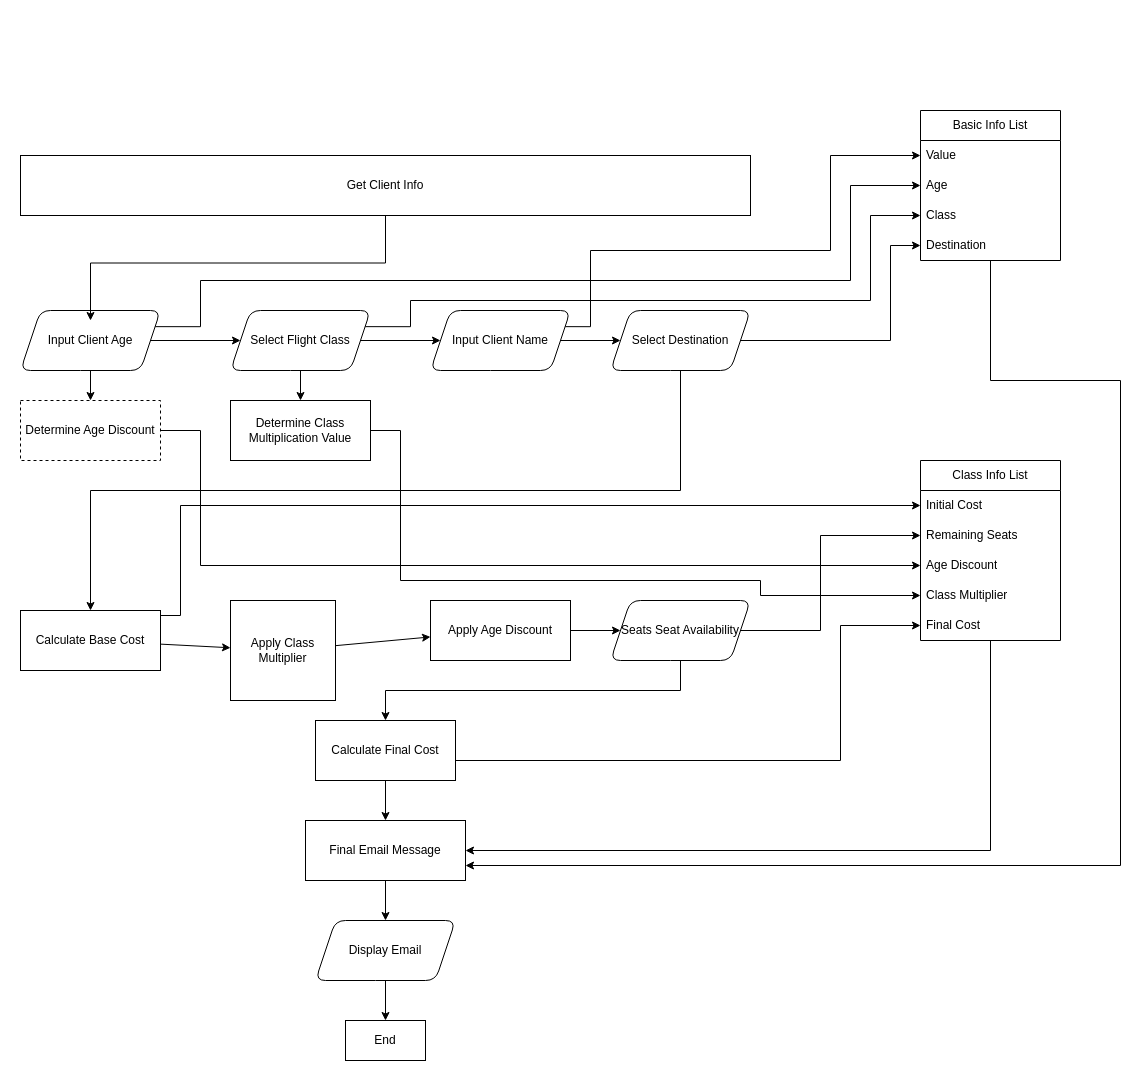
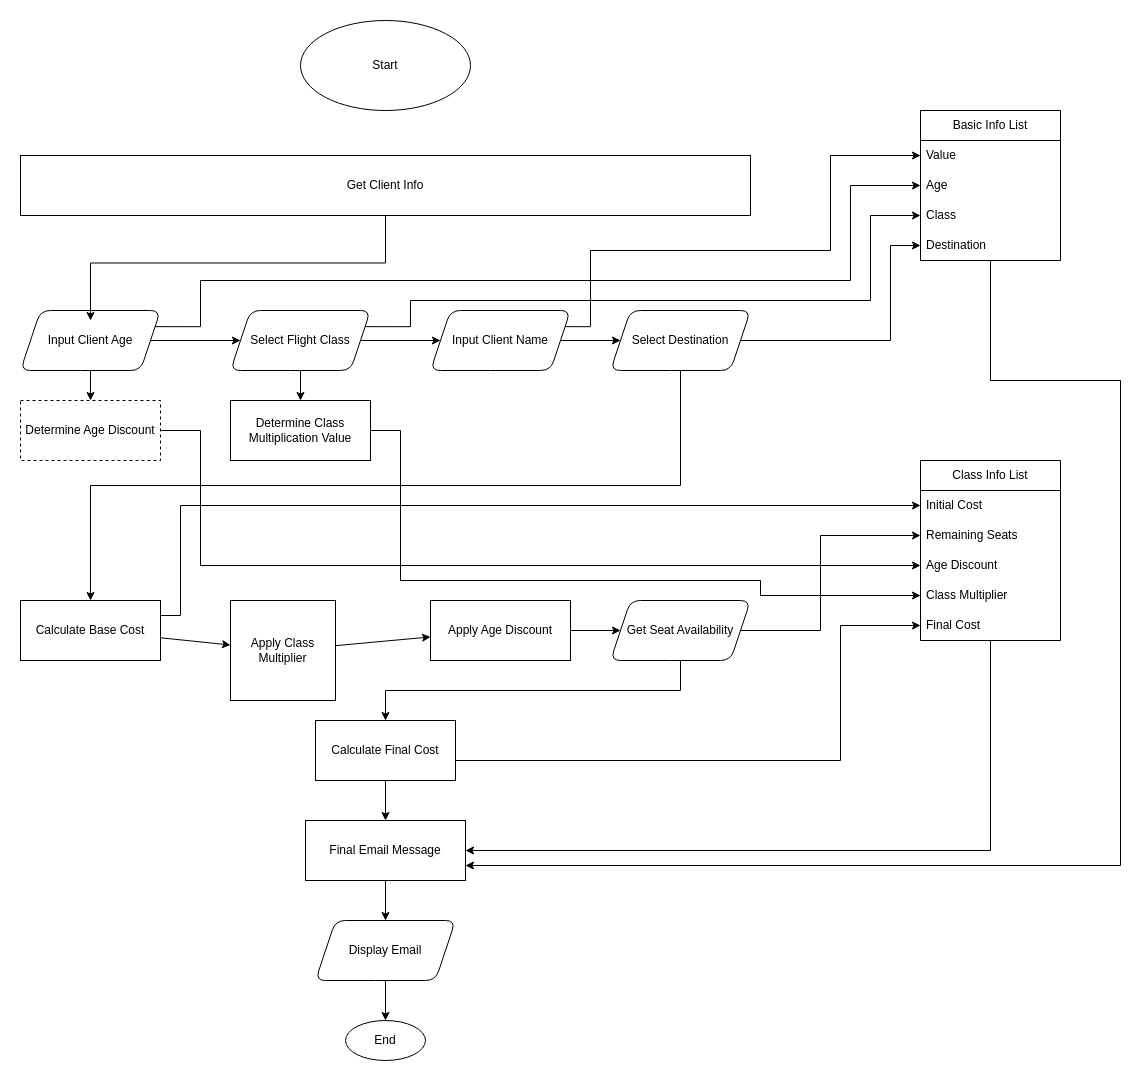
  <mxCell id="0" />
  <mxCell id="1" parent="0" />
+ <mxCell id="2" value="Start" style="ellipse;whiteSpace=wrap;html=1;" parent="1" vertex="1"><mxGeometry x="300" y="20" width="170" height="90" as="geometry" /></mxCell>
  <mxCell id="3" style="edgeStyle=orthogonalEdgeStyle;rounded=0;orthogonalLoop=1;jettySize=auto;html=1;exitX=0.5;exitY=1;exitDx=0;exitDy=0;entryX=0.5;entryY=0;entryDx=0;entryDy=0;" edge="1" parent="1" source="5" target="44"><mxGeometry relative="1" as="geometry" /></mxCell>
  <mxCell id="4" style="edgeStyle=orthogonalEdgeStyle;rounded=0;orthogonalLoop=1;jettySize=auto;html=1;exitX=1;exitY=0.25;exitDx=0;exitDy=0;entryX=0;entryY=0.5;entryDx=0;entryDy=0;" edge="1" parent="1" source="5" target="35"><mxGeometry relative="1" as="geometry"><Array as="points"><mxPoint x="200" y="326" /><mxPoint x="200" y="280" /><mxPoint x="850" y="280" /><mxPoint x="850" y="185" /></Array></mxGeometry></mxCell>
  <mxCell id="5" value="Input Client Age" style="rounded=1;whiteSpace=wrap;html=1;shape=parallelogram;perimeter=parallelogramPerimeter;fixedSize=1;" parent="1" vertex="1"><mxGeometry x="20" y="310" width="140" height="60" as="geometry" /></mxCell>
  <mxCell id="6" style="edgeStyle=orthogonalEdgeStyle;rounded=0;orthogonalLoop=1;jettySize=auto;html=1;exitX=0.5;exitY=1;exitDx=0;exitDy=0;entryX=0.5;entryY=0;entryDx=0;entryDy=0;" edge="1" parent="1" source="8" target="46"><mxGeometry relative="1" as="geometry" /></mxCell>
  <mxCell id="7" style="edgeStyle=orthogonalEdgeStyle;rounded=0;orthogonalLoop=1;jettySize=auto;html=1;exitX=1;exitY=0.25;exitDx=0;exitDy=0;entryX=0;entryY=0.5;entryDx=0;entryDy=0;" edge="1" parent="1" source="8" target="36"><mxGeometry relative="1" as="geometry"><Array as="points"><mxPoint x="410" y="326" /><mxPoint x="410" y="300" /><mxPoint x="870" y="300" /><mxPoint x="870" y="215" /></Array></mxGeometry></mxCell>
  <mxCell id="8" value="Select Flight Class" style="rounded=1;whiteSpace=wrap;html=1;shape=parallelogram;perimeter=parallelogramPerimeter;fixedSize=1;" parent="1" vertex="1"><mxGeometry x="230" y="310" width="140" height="60" as="geometry" /></mxCell>
  <mxCell id="9" style="edgeStyle=orthogonalEdgeStyle;rounded=0;orthogonalLoop=1;jettySize=auto;html=1;exitX=0.5;exitY=1;exitDx=0;exitDy=0;entryX=0.5;entryY=0;entryDx=0;entryDy=0;" edge="1" parent="1" source="11" target="13"><mxGeometry relative="1" as="geometry" /></mxCell>
  <mxCell id="10" style="edgeStyle=orthogonalEdgeStyle;rounded=0;orthogonalLoop=1;jettySize=auto;html=1;exitX=1;exitY=0.5;exitDx=0;exitDy=0;entryX=0;entryY=0.5;entryDx=0;entryDy=0;" edge="1" parent="1" source="11" target="37"><mxGeometry relative="1" as="geometry"><Array as="points"><mxPoint x="890" y="340" /><mxPoint x="890" y="245" /></Array></mxGeometry></mxCell>
  <mxCell id="11" value="Select Destination" style="rounded=1;whiteSpace=wrap;html=1;shape=parallelogram;perimeter=parallelogramPerimeter;fixedSize=1;" parent="1" vertex="1"><mxGeometry x="610" y="310" width="140" height="60" as="geometry" /></mxCell>
  <mxCell id="12" style="edgeStyle=orthogonalEdgeStyle;rounded=0;orthogonalLoop=1;jettySize=auto;html=1;exitX=1;exitY=0.25;exitDx=0;exitDy=0;entryX=0;entryY=0.5;entryDx=0;entryDy=0;" edge="1" parent="1" source="13" target="49"><mxGeometry relative="1" as="geometry"><Array as="points"><mxPoint x="180" y="615" /><mxPoint x="180" y="505" /></Array></mxGeometry></mxCell>
- <mxCell id="13" value="Calculate Base Cost" style="rounded=0;whiteSpace=wrap;html=1;" parent="1" vertex="1"><mxGeometry x="20" y="610" width="140" height="60" as="geometry" /></mxCell>
+ <mxCell id="13" value="Calculate Base Cost" style="rounded=0;whiteSpace=wrap;html=1;" parent="1" vertex="1"><mxGeometry x="20" y="600" width="140" height="60" as="geometry" /></mxCell>
  <mxCell id="14" value="Apply Class Multiplier" style="rounded=0;whiteSpace=wrap;html=1;" parent="1" vertex="1"><mxGeometry x="230" y="600" width="105" height="100" as="geometry" /></mxCell>
  <mxCell id="15" value="Apply Age Discount" style="rounded=0;whiteSpace=wrap;html=1;" parent="1" vertex="1"><mxGeometry x="430" y="600" width="140" height="60" as="geometry" /></mxCell>
  <mxCell id="16" style="edgeStyle=orthogonalEdgeStyle;rounded=0;orthogonalLoop=1;jettySize=auto;html=1;exitX=0.5;exitY=1;exitDx=0;exitDy=0;entryX=0.5;entryY=0;entryDx=0;entryDy=0;" edge="1" parent="1" source="18" target="20"><mxGeometry relative="1" as="geometry" /></mxCell>
  <mxCell id="17" style="edgeStyle=orthogonalEdgeStyle;rounded=0;orthogonalLoop=1;jettySize=auto;html=1;exitX=1;exitY=0.5;exitDx=0;exitDy=0;entryX=0;entryY=0.5;entryDx=0;entryDy=0;" edge="1" parent="1" source="18" target="50"><mxGeometry relative="1" as="geometry"><Array as="points"><mxPoint x="820" y="630" /><mxPoint x="820" y="535" /></Array></mxGeometry></mxCell>
- <mxCell id="18" value="Seats Seat Availability" style="rounded=1;whiteSpace=wrap;html=1;shape=parallelogram;perimeter=parallelogramPerimeter;fixedSize=1;" parent="1" vertex="1"><mxGeometry x="610" y="600" width="140" height="60" as="geometry" /></mxCell>
+ <mxCell id="18" value="Get Seat Availability" style="rounded=1;whiteSpace=wrap;html=1;shape=parallelogram;perimeter=parallelogramPerimeter;fixedSize=1;" parent="1" vertex="1"><mxGeometry x="610" y="600" width="140" height="60" as="geometry" /></mxCell>
  <mxCell id="19" style="edgeStyle=orthogonalEdgeStyle;rounded=0;orthogonalLoop=1;jettySize=auto;html=1;exitX=1;exitY=0.5;exitDx=0;exitDy=0;entryX=0;entryY=0.5;entryDx=0;entryDy=0;" edge="1" parent="1" source="20" target="53"><mxGeometry relative="1" as="geometry"><Array as="points"><mxPoint x="840" y="760" /><mxPoint x="840" y="625" /></Array></mxGeometry></mxCell>
  <mxCell id="20" value="Calculate Final Cost" style="rounded=0;whiteSpace=wrap;html=1;" parent="1" vertex="1"><mxGeometry x="315" y="720" width="140" height="60" as="geometry" /></mxCell>
  <mxCell id="21" value="Final Email Message" style="rounded=0;whiteSpace=wrap;html=1;" parent="1" vertex="1"><mxGeometry x="305" y="820" width="160" height="60" as="geometry" /></mxCell>
  <mxCell id="22" value="Display Email" style="rounded=1;whiteSpace=wrap;html=1;shape=parallelogram;perimeter=parallelogramPerimeter;fixedSize=1;" parent="1" vertex="1"><mxGeometry x="315" y="920" width="140" height="60" as="geometry" /></mxCell>
- <mxCell id="23" value="End" style="whiteSpace=wrap;html=1;rounded=0;" parent="1" vertex="1"><mxGeometry x="345" y="1020" width="80" height="40" as="geometry" /></mxCell>
+ <mxCell id="23" value="End" style="ellipse;whiteSpace=wrap;html=1;" parent="1" vertex="1"><mxGeometry x="345" y="1020" width="80" height="40" as="geometry" /></mxCell>
  <mxCell id="24" parent="1" source="5" target="8" edge="1"><mxGeometry relative="1" as="geometry" /></mxCell>
  <mxCell id="25" parent="1" source="40" target="11" edge="1"><mxGeometry relative="1" as="geometry" /></mxCell>
  <mxCell id="26" parent="1" source="13" target="14" edge="1"><mxGeometry relative="1" as="geometry" /></mxCell>
  <mxCell id="27" parent="1" source="14" target="15" edge="1"><mxGeometry relative="1" as="geometry" /></mxCell>
  <mxCell id="28" parent="1" source="15" target="18" edge="1"><mxGeometry relative="1" as="geometry" /></mxCell>
  <mxCell id="29" parent="1" source="20" target="21" edge="1"><mxGeometry relative="1" as="geometry" /></mxCell>
  <mxCell id="30" parent="1" source="21" target="22" edge="1"><mxGeometry relative="1" as="geometry" /></mxCell>
  <mxCell id="31" parent="1" source="22" target="23" edge="1"><mxGeometry relative="1" as="geometry" /></mxCell>
  <mxCell id="32" style="edgeStyle=orthogonalEdgeStyle;rounded=0;orthogonalLoop=1;jettySize=auto;html=1;entryX=1;entryY=0.75;entryDx=0;entryDy=0;" edge="1" parent="1" source="33" target="21"><mxGeometry relative="1" as="geometry"><Array as="points"><mxPoint x="990" y="380" /><mxPoint x="1120" y="380" /><mxPoint x="1120" y="865" /></Array></mxGeometry></mxCell>
  <mxCell id="33" value="Basic Info List" style="swimlane;fontStyle=0;childLayout=stackLayout;horizontal=1;startSize=30;horizontalStack=0;resizeParent=1;resizeParentMax=0;resizeLast=0;collapsible=1;marginBottom=0;whiteSpace=wrap;html=1;" vertex="1" parent="1"><mxGeometry x="920" y="110" width="140" height="150" as="geometry" /></mxCell>
  <mxCell id="34" value="Value" style="text;strokeColor=none;fillColor=none;align=left;verticalAlign=middle;spacingLeft=4;spacingRight=4;overflow=hidden;points=[[0,0.5],[1,0.5]];portConstraint=eastwest;rotatable=0;whiteSpace=wrap;html=1;" vertex="1" parent="33"><mxGeometry y="30" width="140" height="30" as="geometry" /></mxCell>
  <mxCell id="35" value="Age" style="text;strokeColor=none;fillColor=none;align=left;verticalAlign=middle;spacingLeft=4;spacingRight=4;overflow=hidden;points=[[0,0.5],[1,0.5]];portConstraint=eastwest;rotatable=0;whiteSpace=wrap;html=1;" vertex="1" parent="33"><mxGeometry y="60" width="140" height="30" as="geometry" /></mxCell>
  <mxCell id="36" value="Class" style="text;strokeColor=none;fillColor=none;align=left;verticalAlign=middle;spacingLeft=4;spacingRight=4;overflow=hidden;points=[[0,0.5],[1,0.5]];portConstraint=eastwest;rotatable=0;whiteSpace=wrap;html=1;" vertex="1" parent="33"><mxGeometry y="90" width="140" height="30" as="geometry" /></mxCell>
  <mxCell id="37" value="Destination" style="text;strokeColor=none;fillColor=none;align=left;verticalAlign=middle;spacingLeft=4;spacingRight=4;overflow=hidden;points=[[0,0.5],[1,0.5]];portConstraint=eastwest;rotatable=0;whiteSpace=wrap;html=1;" vertex="1" parent="33"><mxGeometry y="120" width="140" height="30" as="geometry" /></mxCell>
  <mxCell id="38" value="" edge="1" parent="1" source="8" target="40"><mxGeometry relative="1" as="geometry"><mxPoint x="300" y="341" as="sourcePoint" /><mxPoint x="630" y="349" as="targetPoint" /></mxGeometry></mxCell>
  <mxCell id="39" style="edgeStyle=orthogonalEdgeStyle;rounded=0;orthogonalLoop=1;jettySize=auto;html=1;exitX=1;exitY=0.25;exitDx=0;exitDy=0;entryX=0;entryY=0.5;entryDx=0;entryDy=0;" edge="1" parent="1" source="40" target="34"><mxGeometry relative="1" as="geometry"><Array as="points"><mxPoint x="590" y="326" /><mxPoint x="590" y="250" /><mxPoint x="830" y="250" /><mxPoint x="830" y="155" /></Array></mxGeometry></mxCell>
  <mxCell id="40" value="Input Client Name" style="rounded=1;whiteSpace=wrap;html=1;shape=parallelogram;perimeter=parallelogramPerimeter;fixedSize=1;" parent="1" vertex="1"><mxGeometry x="430" y="310" width="140" height="60" as="geometry" /></mxCell>
  <mxCell id="41" value="Get Client Info" style="rounded=0;whiteSpace=wrap;html=1;" vertex="1" parent="1"><mxGeometry x="20" y="155" width="730" height="60" as="geometry" /></mxCell>
  <mxCell id="42" style="edgeStyle=orthogonalEdgeStyle;rounded=0;orthogonalLoop=1;jettySize=auto;html=1;exitX=0.5;exitY=1;exitDx=0;exitDy=0;entryX=0.5;entryY=0.167;entryDx=0;entryDy=0;entryPerimeter=0;" edge="1" parent="1" source="41" target="5"><mxGeometry relative="1" as="geometry" /></mxCell>
  <mxCell id="43" style="edgeStyle=orthogonalEdgeStyle;rounded=0;orthogonalLoop=1;jettySize=auto;html=1;exitX=1;exitY=0.5;exitDx=0;exitDy=0;entryX=0;entryY=0.5;entryDx=0;entryDy=0;" edge="1" parent="1" source="44" target="51"><mxGeometry relative="1" as="geometry"><Array as="points"><mxPoint x="200" y="430" /><mxPoint x="200" y="565" /></Array></mxGeometry></mxCell>
  <mxCell id="44" value="Determine Age Discount" style="rounded=0;whiteSpace=wrap;html=1;dashed=1;" vertex="1" parent="1"><mxGeometry x="20" y="400" width="140" height="60" as="geometry" /></mxCell>
  <mxCell id="45" style="edgeStyle=orthogonalEdgeStyle;rounded=0;orthogonalLoop=1;jettySize=auto;html=1;exitX=1;exitY=0.5;exitDx=0;exitDy=0;entryX=0;entryY=0.5;entryDx=0;entryDy=0;" edge="1" parent="1" source="46" target="52"><mxGeometry relative="1" as="geometry"><Array as="points"><mxPoint x="400" y="430" /><mxPoint x="400" y="580" /><mxPoint x="760" y="580" /><mxPoint x="760" y="595" /></Array></mxGeometry></mxCell>
  <mxCell id="46" value="Determine Class Multiplication Value" style="rounded=0;whiteSpace=wrap;html=1;" vertex="1" parent="1"><mxGeometry x="230" y="400" width="140" height="60" as="geometry" /></mxCell>
  <mxCell id="47" style="edgeStyle=orthogonalEdgeStyle;rounded=0;orthogonalLoop=1;jettySize=auto;html=1;entryX=1;entryY=0.5;entryDx=0;entryDy=0;" edge="1" parent="1" source="48" target="21"><mxGeometry relative="1" as="geometry"><Array as="points"><mxPoint x="990" y="850" /></Array></mxGeometry></mxCell>
  <mxCell id="48" value="Class Info List" style="swimlane;fontStyle=0;childLayout=stackLayout;horizontal=1;startSize=30;horizontalStack=0;resizeParent=1;resizeParentMax=0;resizeLast=0;collapsible=1;marginBottom=0;whiteSpace=wrap;html=1;" vertex="1" parent="1"><mxGeometry x="920" y="460" width="140" height="180" as="geometry" /></mxCell>
  <mxCell id="49" value="Initial Cost" style="text;strokeColor=none;fillColor=none;align=left;verticalAlign=middle;spacingLeft=4;spacingRight=4;overflow=hidden;points=[[0,0.5],[1,0.5]];portConstraint=eastwest;rotatable=0;whiteSpace=wrap;html=1;" vertex="1" parent="48"><mxGeometry y="30" width="140" height="30" as="geometry" /></mxCell>
  <mxCell id="50" value="Remaining Seats" style="text;strokeColor=none;fillColor=none;align=left;verticalAlign=middle;spacingLeft=4;spacingRight=4;overflow=hidden;points=[[0,0.5],[1,0.5]];portConstraint=eastwest;rotatable=0;whiteSpace=wrap;html=1;" vertex="1" parent="48"><mxGeometry y="60" width="140" height="30" as="geometry" /></mxCell>
  <mxCell id="51" value="Age Discount" style="text;strokeColor=none;fillColor=none;align=left;verticalAlign=middle;spacingLeft=4;spacingRight=4;overflow=hidden;points=[[0,0.5],[1,0.5]];portConstraint=eastwest;rotatable=0;whiteSpace=wrap;html=1;" vertex="1" parent="48"><mxGeometry y="90" width="140" height="30" as="geometry" /></mxCell>
  <mxCell id="52" value="Class Multiplier" style="text;strokeColor=none;fillColor=none;align=left;verticalAlign=middle;spacingLeft=4;spacingRight=4;overflow=hidden;points=[[0,0.5],[1,0.5]];portConstraint=eastwest;rotatable=0;whiteSpace=wrap;html=1;" vertex="1" parent="48"><mxGeometry y="120" width="140" height="30" as="geometry" /></mxCell>
  <mxCell id="53" value="Final Cost" style="text;strokeColor=none;fillColor=none;align=left;verticalAlign=middle;spacingLeft=4;spacingRight=4;overflow=hidden;points=[[0,0.5],[1,0.5]];portConstraint=eastwest;rotatable=0;whiteSpace=wrap;html=1;" vertex="1" parent="48"><mxGeometry y="150" width="140" height="30" as="geometry" /></mxCell>
